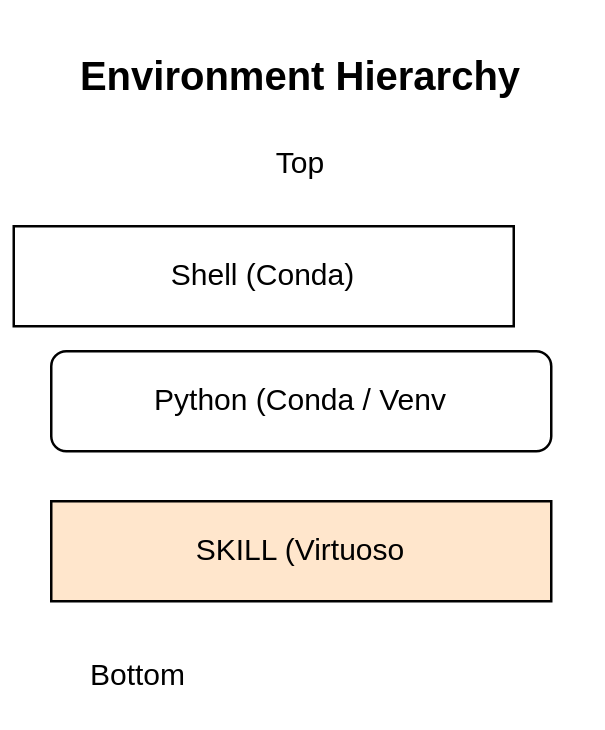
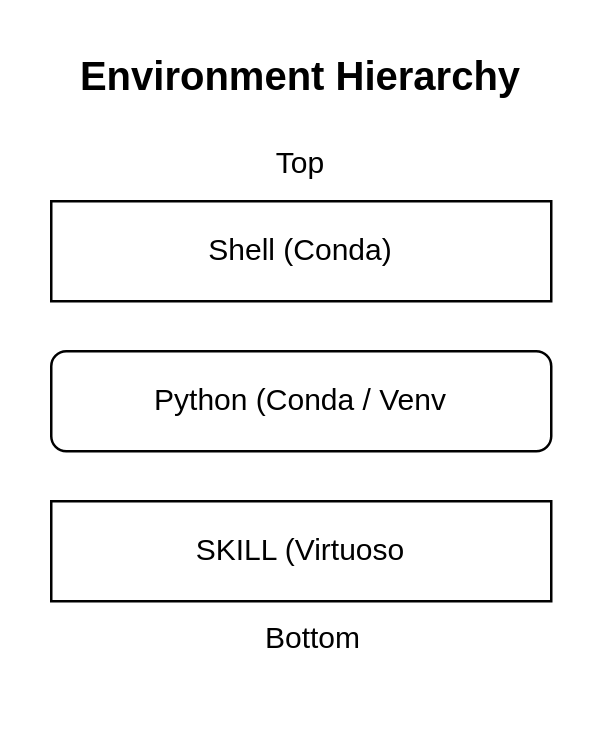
  <mxCell id="0" />
  <mxCell id="1" parent="0" />
- <mxCell id="2" value="Shell (Conda)" style="rounded=0;whiteSpace=wrap;html=1;" vertex="1" parent="1"><mxGeometry x="5" y="90" width="200" height="40" as="geometry" /></mxCell>
+ <mxCell id="2" value="Shell (Conda)" style="rounded=0;whiteSpace=wrap;html=1;" vertex="1" parent="1"><mxGeometry x="20" y="80" width="200" height="40" as="geometry" /></mxCell>
  <mxCell id="3" value="Top" style="text;html=1;strokeColor=none;fillColor=none;align=center;verticalAlign=middle;whiteSpace=wrap;rounded=0;" vertex="1" parent="1"><mxGeometry x="90" y="50" width="60" height="30" as="geometry" /></mxCell>
  <mxCell id="4" value="Python (Conda / Venv" style="whiteSpace=wrap;html=1;rounded=1;" vertex="1" parent="1"><mxGeometry x="20" y="140" width="200" height="40" as="geometry" /></mxCell>
- <mxCell id="5" value="SKILL (Virtuoso" style="rounded=0;whiteSpace=wrap;html=1;fillColor=#ffe6cc;" vertex="1" parent="1"><mxGeometry x="20" y="200" width="200" height="40" as="geometry" /></mxCell>
- <mxCell id="6" value="Bottom" style="text;html=1;strokeColor=none;fillColor=none;align=center;verticalAlign=middle;whiteSpace=wrap;rounded=0;" vertex="1" parent="1"><mxGeometry x="25" y="255" width="60" height="30" as="geometry" /></mxCell>
+ <mxCell id="5" value="SKILL (Virtuoso" style="rounded=0;whiteSpace=wrap;html=1;" vertex="1" parent="1"><mxGeometry x="20" y="200" width="200" height="40" as="geometry" /></mxCell>
+ <mxCell id="6" value="Bottom" style="text;html=1;strokeColor=none;fillColor=none;align=center;verticalAlign=middle;whiteSpace=wrap;rounded=0;" vertex="1" parent="1"><mxGeometry x="95" y="240" width="60" height="30" as="geometry" /></mxCell>
  <mxCell id="7" value="&lt;h1 style=&quot;font-size: 16px;&quot;&gt;Environment Hierarchy&lt;/h1&gt;" style="text;html=1;strokeColor=none;fillColor=none;spacing=5;spacingTop=-20;whiteSpace=wrap;overflow=hidden;rounded=0;fontSize=16;align=center;" vertex="1" parent="1"><mxGeometry x="20" y="20" width="200" height="30" as="geometry" /></mxCell>
